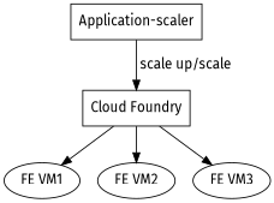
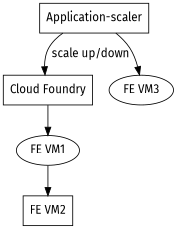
  digraph {
    fontname="Fira Sans"
    node [fontname="Fira Sans"]
    edge [fontname="Fira Sans"]
    n1 [label="Cloud Foundry" shape=rectangle]
    n2 [label="FE VM1"]
-   n3 [label="FE VM2"]
+   n3 [label="FE VM2" shape=box]
    n4 [label="FE VM3"]
    n5 [label="Application-scaler" shape=rectangle]
    n1 -> n2
-   n1 -> n3
-   n1 -> n4
-   n5 -> n1 [label=" scale up/scale"]
+   n2 -> n3
+   n5 -> n4
+   n5 -> n1 [label=" scale up/down"]
  }
